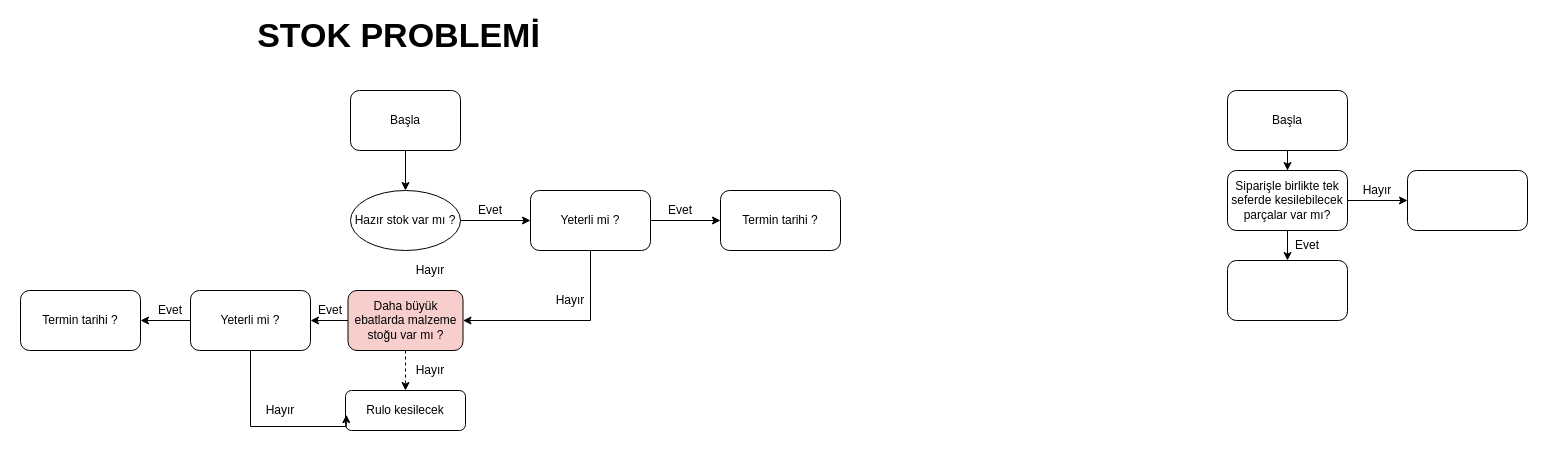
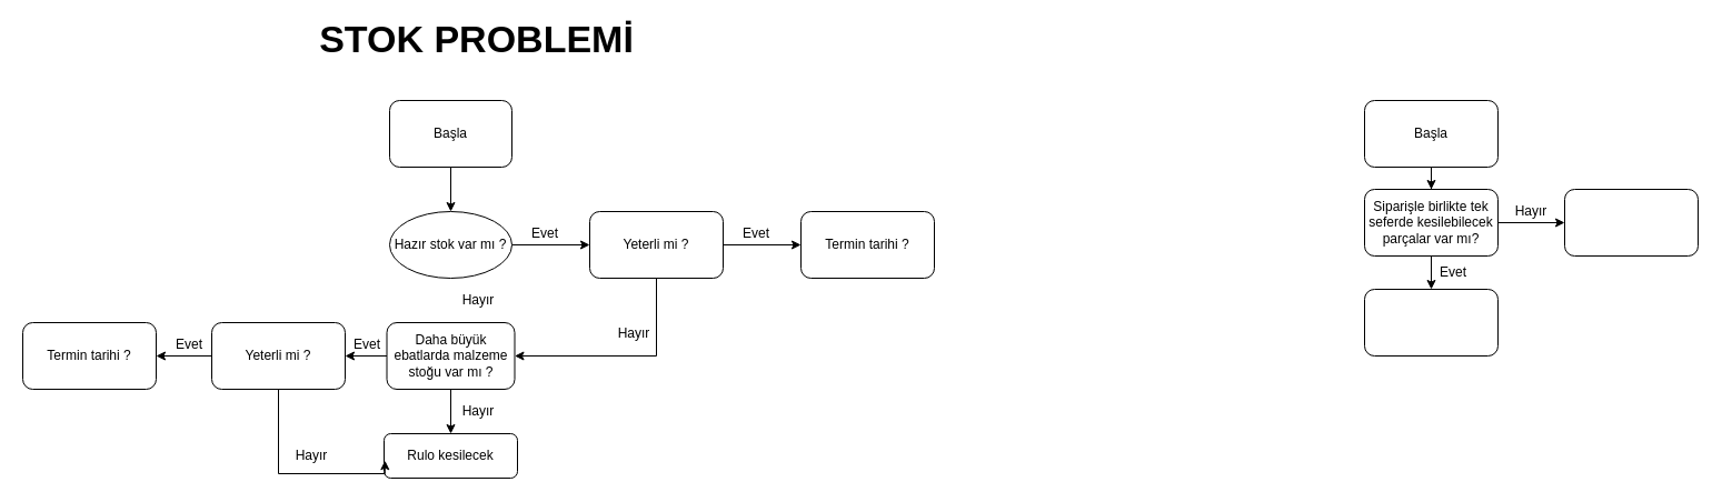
  <mxCell id="0" />
  <mxCell id="1" parent="0" />
  <mxCell id="2" value="" style="edgeStyle=orthogonalEdgeStyle;rounded=0;orthogonalLoop=1;jettySize=auto;html=1;" edge="1" parent="1" source="3" target="9"><mxGeometry relative="1" as="geometry" /></mxCell>
  <mxCell id="3" value="Hazır stok var mı ?" style="ellipse;whiteSpace=wrap;html=1;" vertex="1" parent="1"><mxGeometry x="350" y="190" width="110" height="60" as="geometry" /></mxCell>
- <mxCell id="4" value="" style="edgeStyle=orthogonalEdgeStyle;rounded=0;orthogonalLoop=1;jettySize=auto;html=1;dashed=1;" edge="1" parent="1" source="6" target="15"><mxGeometry relative="1" as="geometry" /></mxCell>
+ <mxCell id="4" value="" style="edgeStyle=orthogonalEdgeStyle;rounded=0;orthogonalLoop=1;jettySize=auto;html=1;" edge="1" parent="1" source="6" target="15"><mxGeometry relative="1" as="geometry" /></mxCell>
  <mxCell id="5" value="" style="edgeStyle=orthogonalEdgeStyle;rounded=0;orthogonalLoop=1;jettySize=auto;html=1;" edge="1" parent="1" source="6" target="19"><mxGeometry relative="1" as="geometry" /></mxCell>
- <mxCell id="6" value="Daha büyük ebatlarda malzeme stoğu var mı ?" style="whiteSpace=wrap;html=1;rounded=1;fillColor=#f8cecc;" vertex="1" parent="1"><mxGeometry x="347.5" y="290" width="115" height="60" as="geometry" /></mxCell>
+ <mxCell id="6" value="Daha büyük ebatlarda malzeme stoğu var mı ?" style="whiteSpace=wrap;html=1;rounded=1;" vertex="1" parent="1"><mxGeometry x="347.5" y="290" width="115" height="60" as="geometry" /></mxCell>
  <mxCell id="7" value="" style="edgeStyle=orthogonalEdgeStyle;rounded=0;orthogonalLoop=1;jettySize=auto;html=1;" edge="1" parent="1" source="9" target="12"><mxGeometry relative="1" as="geometry" /></mxCell>
  <mxCell id="8" value="" style="edgeStyle=orthogonalEdgeStyle;rounded=0;orthogonalLoop=1;jettySize=auto;html=1;entryX=1;entryY=0.5;entryDx=0;entryDy=0;" edge="1" parent="1" source="9" target="6"><mxGeometry relative="1" as="geometry"><mxPoint x="590" y="330" as="targetPoint" /><Array as="points"><mxPoint x="590" y="320" /></Array></mxGeometry></mxCell>
  <mxCell id="9" value="Yeterli mi ?" style="whiteSpace=wrap;html=1;rounded=1;" vertex="1" parent="1"><mxGeometry x="530" y="190" width="120" height="60" as="geometry" /></mxCell>
  <mxCell id="10" value="Evet" style="text;html=1;align=center;verticalAlign=middle;whiteSpace=wrap;rounded=0;" vertex="1" parent="1"><mxGeometry x="470" y="200" width="40" height="20" as="geometry" /></mxCell>
  <mxCell id="11" value="Hayır" style="text;html=1;align=center;verticalAlign=middle;whiteSpace=wrap;rounded=0;" vertex="1" parent="1"><mxGeometry x="410" y="260" width="40" height="20" as="geometry" /></mxCell>
  <mxCell id="12" value="Termin tarihi ?" style="whiteSpace=wrap;html=1;rounded=1;" vertex="1" parent="1"><mxGeometry x="720" y="190" width="120" height="60" as="geometry" /></mxCell>
  <mxCell id="13" value="Evet" style="text;html=1;align=center;verticalAlign=middle;whiteSpace=wrap;rounded=0;" vertex="1" parent="1"><mxGeometry x="660" y="200" width="40" height="20" as="geometry" /></mxCell>
  <mxCell id="14" value="Hayır" style="text;html=1;align=center;verticalAlign=middle;whiteSpace=wrap;rounded=0;" vertex="1" parent="1"><mxGeometry x="550" y="290" width="40" height="20" as="geometry" /></mxCell>
  <mxCell id="15" value="Rulo kesilecek" style="whiteSpace=wrap;html=1;rounded=1;" vertex="1" parent="1"><mxGeometry x="345" y="390" width="120" height="40" as="geometry" /></mxCell>
  <mxCell id="16" value="Hayır" style="text;html=1;align=center;verticalAlign=middle;whiteSpace=wrap;rounded=0;" vertex="1" parent="1"><mxGeometry x="410" y="360" width="40" height="20" as="geometry" /></mxCell>
  <mxCell id="17" value="" style="edgeStyle=orthogonalEdgeStyle;rounded=0;orthogonalLoop=1;jettySize=auto;html=1;entryX=0.007;entryY=0.605;entryDx=0;entryDy=0;entryPerimeter=0;" edge="1" parent="1" source="19" target="15"><mxGeometry relative="1" as="geometry"><mxPoint x="250" y="390" as="targetPoint" /><Array as="points"><mxPoint x="250" y="426" /></Array></mxGeometry></mxCell>
  <mxCell id="18" value="" style="edgeStyle=orthogonalEdgeStyle;rounded=0;orthogonalLoop=1;jettySize=auto;html=1;" edge="1" parent="1" source="19" target="21"><mxGeometry relative="1" as="geometry" /></mxCell>
  <mxCell id="19" value="Yeterli mi ?" style="whiteSpace=wrap;html=1;rounded=1;" vertex="1" parent="1"><mxGeometry x="190" y="290" width="120" height="60" as="geometry" /></mxCell>
  <mxCell id="20" value="Hayır" style="text;html=1;align=center;verticalAlign=middle;whiteSpace=wrap;rounded=0;" vertex="1" parent="1"><mxGeometry x="260" y="400" width="40" height="20" as="geometry" /></mxCell>
  <mxCell id="21" value="Termin tarihi ?" style="whiteSpace=wrap;html=1;rounded=1;" vertex="1" parent="1"><mxGeometry x="20" y="290" width="120" height="60" as="geometry" /></mxCell>
  <mxCell id="22" value="Evet" style="text;html=1;align=center;verticalAlign=middle;whiteSpace=wrap;rounded=0;" vertex="1" parent="1"><mxGeometry x="310" y="300" width="40" height="20" as="geometry" /></mxCell>
  <mxCell id="23" value="Evet" style="text;html=1;align=center;verticalAlign=middle;whiteSpace=wrap;rounded=0;" vertex="1" parent="1"><mxGeometry x="150" y="300" width="40" height="20" as="geometry" /></mxCell>
  <mxCell id="24" value="" style="edgeStyle=orthogonalEdgeStyle;rounded=0;orthogonalLoop=1;jettySize=auto;html=1;entryX=0.5;entryY=0;entryDx=0;entryDy=0;" edge="1" parent="1" source="25" target="3"><mxGeometry relative="1" as="geometry" /></mxCell>
  <mxCell id="25" value="Başla" style="rounded=1;whiteSpace=wrap;html=1;" vertex="1" parent="1"><mxGeometry x="350" y="90" width="110" height="60" as="geometry" /></mxCell>
  <mxCell id="26" value="" style="edgeStyle=orthogonalEdgeStyle;rounded=0;orthogonalLoop=1;jettySize=auto;html=1;" edge="1" parent="1" source="27" target="30"><mxGeometry relative="1" as="geometry" /></mxCell>
  <mxCell id="27" value="Başla" style="whiteSpace=wrap;html=1;rounded=1;" vertex="1" parent="1"><mxGeometry x="1227" y="90" width="120" height="60" as="geometry" /></mxCell>
  <mxCell id="28" value="" style="edgeStyle=orthogonalEdgeStyle;rounded=0;orthogonalLoop=1;jettySize=auto;html=1;" edge="1" parent="1" source="30" target="32"><mxGeometry relative="1" as="geometry" /></mxCell>
  <mxCell id="29" value="" style="edgeStyle=orthogonalEdgeStyle;rounded=0;orthogonalLoop=1;jettySize=auto;html=1;" edge="1" parent="1" source="30" target="33"><mxGeometry relative="1" as="geometry" /></mxCell>
  <mxCell id="30" value="Siparişle birlikte tek seferde kesilebilecek parçalar var mı?" style="whiteSpace=wrap;html=1;rounded=1;" vertex="1" parent="1"><mxGeometry x="1227" y="170" width="120" height="60" as="geometry" /></mxCell>
- <mxCell id="31" value="STOK PROBLEMİ" style="text;html=1;align=center;verticalAlign=middle;whiteSpace=wrap;rounded=0;fontSize=34;fontStyle=1" vertex="1" parent="1"><mxGeometry x="245.5" y="20" width="304.5" height="30" as="geometry" /></mxCell>
+ <mxCell id="31" value="STOK PROBLEMİ" style="text;html=1;align=center;verticalAlign=middle;whiteSpace=wrap;rounded=0;fontSize=34;fontStyle=1" vertex="1" parent="1"><mxGeometry x="275.5" y="20" width="304.5" height="30" as="geometry" /></mxCell>
  <mxCell id="32" value="" style="whiteSpace=wrap;html=1;rounded=1;" vertex="1" parent="1"><mxGeometry x="1227" y="260" width="120" height="60" as="geometry" /></mxCell>
  <mxCell id="33" value="" style="whiteSpace=wrap;html=1;rounded=1;" vertex="1" parent="1"><mxGeometry x="1407" y="170" width="120" height="60" as="geometry" /></mxCell>
  <mxCell id="34" value="Hayır" style="text;html=1;align=center;verticalAlign=middle;whiteSpace=wrap;rounded=0;" vertex="1" parent="1"><mxGeometry x="1357" y="180" width="40" height="20" as="geometry" /></mxCell>
  <mxCell id="35" value="Evet" style="text;html=1;align=center;verticalAlign=middle;whiteSpace=wrap;rounded=0;" vertex="1" parent="1"><mxGeometry x="1287" y="235" width="40" height="20" as="geometry" /></mxCell>
